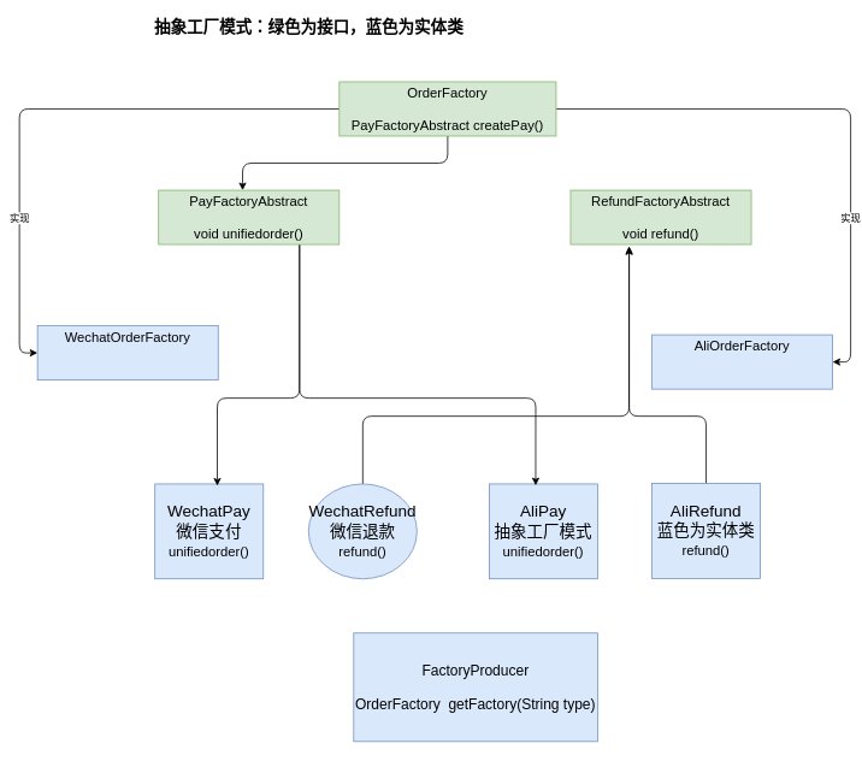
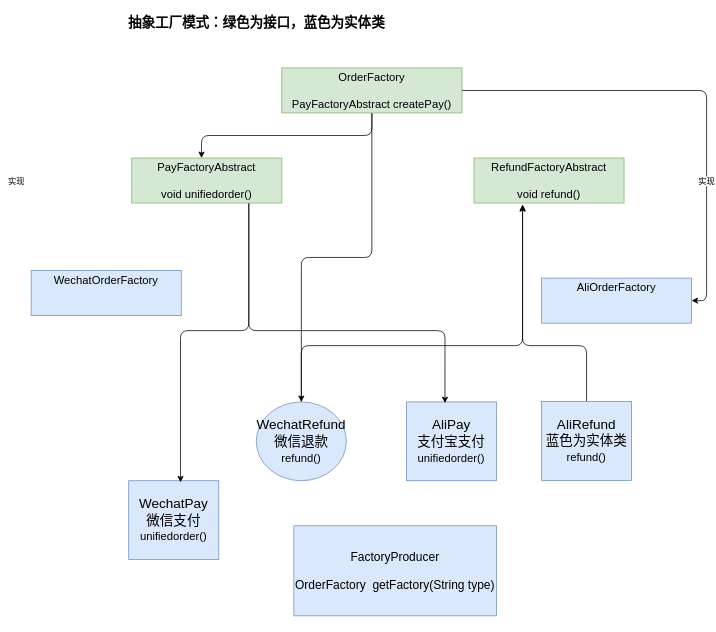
  <mxCell id="0" />
  <mxCell id="1" parent="0" />
- <mxCell id="2" value="&lt;font style=&quot;font-size: 18px&quot;&gt;WechatPay&lt;br&gt;微信支付&lt;br&gt;&lt;span style=&quot;font-size: 15px&quot;&gt;unifiedorder()&lt;/span&gt;&lt;br&gt;&lt;/font&gt;" style="rounded=0;whiteSpace=wrap;html=1;fillColor=#dae8fc;strokeColor=#6c8ebf;" vertex="1" parent="1"><mxGeometry x="171" y="535" width="120" height="105" as="geometry" /></mxCell>
- <mxCell id="3" value="&lt;font style=&quot;font-size: 18px&quot;&gt;AliPay&lt;br&gt;抽象工厂模式&lt;br&gt;&lt;span style=&quot;font-size: 15px&quot;&gt;unifiedorder()&lt;/span&gt;&lt;br&gt;&lt;/font&gt;" style="rounded=0;whiteSpace=wrap;html=1;fillColor=#dae8fc;strokeColor=#6c8ebf;" vertex="1" parent="1"><mxGeometry x="541" y="535" width="120" height="105" as="geometry" /></mxCell>
+ <mxCell id="2" value="&lt;font style=&quot;font-size: 18px&quot;&gt;WechatPay&lt;br&gt;微信支付&lt;br&gt;&lt;span style=&quot;font-size: 15px&quot;&gt;unifiedorder()&lt;/span&gt;&lt;br&gt;&lt;/font&gt;" style="rounded=0;whiteSpace=wrap;html=1;fillColor=#dae8fc;strokeColor=#6c8ebf;" vertex="1" parent="1"><mxGeometry x="171" y="640" width="120" height="105" as="geometry" /></mxCell>
+ <mxCell id="3" value="&lt;font style=&quot;font-size: 18px&quot;&gt;AliPay&lt;br&gt;支付宝支付&lt;br&gt;&lt;span style=&quot;font-size: 15px&quot;&gt;unifiedorder()&lt;/span&gt;&lt;br&gt;&lt;/font&gt;" style="rounded=0;whiteSpace=wrap;html=1;fillColor=#dae8fc;strokeColor=#6c8ebf;" vertex="1" parent="1"><mxGeometry x="541" y="535" width="120" height="105" as="geometry" /></mxCell>
  <mxCell id="4" value="&lt;font style=&quot;font-size: 18px&quot;&gt;&lt;b&gt;抽象工厂模式：绿色为接口，蓝色为实体类&lt;/b&gt;&lt;/font&gt;" style="text;html=1;align=center;verticalAlign=middle;resizable=0;points=[];autosize=1;" vertex="1" parent="1"><mxGeometry x="161" y="20" width="360" height="20" as="geometry" /></mxCell>
  <mxCell id="5" style="edgeStyle=orthogonalEdgeStyle;rounded=1;orthogonalLoop=1;jettySize=auto;html=1;entryX=0.465;entryY=0;entryDx=0;entryDy=0;entryPerimeter=0;" edge="1" parent="1" source="9" target="12"><mxGeometry relative="1" as="geometry" /></mxCell>
  <mxCell id="6" style="edgeStyle=orthogonalEdgeStyle;rounded=1;orthogonalLoop=1;jettySize=auto;html=1;entryX=1;entryY=0.5;entryDx=0;entryDy=0;" edge="1" parent="1" source="9" target="15"><mxGeometry relative="1" as="geometry" /></mxCell>
  <mxCell id="7" value="实现" style="edgeLabel;html=1;align=center;verticalAlign=middle;resizable=0;points=[];" vertex="1" connectable="0" parent="6"><mxGeometry x="-0.284" y="-2" relative="1" as="geometry"><mxPoint x="101.29" y="118" as="offset" /></mxGeometry></mxCell>
- <mxCell id="8" style="edgeStyle=orthogonalEdgeStyle;rounded=1;orthogonalLoop=1;jettySize=auto;html=1;entryX=0;entryY=0.5;entryDx=0;entryDy=0;" edge="1" parent="1" source="9" target="14"><mxGeometry relative="1" as="geometry" /></mxCell>
+ <mxCell id="8" style="edgeStyle=orthogonalEdgeStyle;rounded=1;orthogonalLoop=1;jettySize=auto;html=1;" edge="1" parent="1" source="9" target="17"><mxGeometry relative="1" as="geometry" /></mxCell>
  <mxCell id="9" value="&lt;font style=&quot;font-size: 15px&quot;&gt;OrderFactory&lt;br&gt;&lt;br&gt;PayFactoryAbstract createPay()&lt;br&gt;&lt;/font&gt;" style="rounded=0;whiteSpace=wrap;html=1;fillColor=#d5e8d4;strokeColor=#82b366;" vertex="1" parent="1"><mxGeometry x="375" y="90" width="240" height="60" as="geometry" /></mxCell>
  <mxCell id="10" style="edgeStyle=orthogonalEdgeStyle;rounded=1;orthogonalLoop=1;jettySize=auto;html=1;entryX=0.575;entryY=0.019;entryDx=0;entryDy=0;entryPerimeter=0;" edge="1" parent="1" source="12" target="2"><mxGeometry relative="1" as="geometry"><Array as="points"><mxPoint x="331" y="440" /><mxPoint x="240" y="440" /></Array></mxGeometry></mxCell>
  <mxCell id="11" style="edgeStyle=orthogonalEdgeStyle;rounded=1;orthogonalLoop=1;jettySize=auto;html=1;entryX=0.428;entryY=0.015;entryDx=0;entryDy=0;entryPerimeter=0;" edge="1" parent="1" source="12" target="3"><mxGeometry relative="1" as="geometry"><Array as="points"><mxPoint x="331" y="440" /><mxPoint x="592" y="440" /></Array></mxGeometry></mxCell>
  <mxCell id="12" value="&lt;font style=&quot;font-size: 15px&quot;&gt;PayFactoryAbstract&lt;br&gt;&lt;br&gt;void unifiedorder()&lt;/font&gt;" style="rounded=0;whiteSpace=wrap;html=1;fillColor=#d5e8d4;strokeColor=#82b366;" vertex="1" parent="1"><mxGeometry x="175" y="210" width="200" height="60" as="geometry" /></mxCell>
  <mxCell id="13" value="&lt;font style=&quot;font-size: 15px&quot;&gt;RefundFactoryAbstract&lt;br&gt;&lt;br&gt;void refund()&lt;/font&gt;" style="rounded=0;whiteSpace=wrap;html=1;fillColor=#d5e8d4;strokeColor=#82b366;" vertex="1" parent="1"><mxGeometry x="631" y="210" width="200" height="60" as="geometry" /></mxCell>
  <mxCell id="14" value="&lt;font style=&quot;font-size: 15px&quot;&gt;WechatOrderFactory&lt;br&gt;&lt;br&gt;&lt;br&gt;&lt;/font&gt;" style="rounded=0;whiteSpace=wrap;html=1;fillColor=#dae8fc;strokeColor=#6c8ebf;" vertex="1" parent="1"><mxGeometry x="41" y="360" width="200" height="60" as="geometry" /></mxCell>
  <mxCell id="15" value="&lt;font style=&quot;font-size: 15px&quot;&gt;AliOrderFactory&lt;br&gt;&lt;br&gt;&lt;br&gt;&lt;/font&gt;" style="rounded=0;whiteSpace=wrap;html=1;fillColor=#dae8fc;strokeColor=#6c8ebf;" vertex="1" parent="1"><mxGeometry x="721" y="370" width="200" height="60" as="geometry" /></mxCell>
  <mxCell id="16" style="edgeStyle=orthogonalEdgeStyle;rounded=1;orthogonalLoop=1;jettySize=auto;html=1;entryX=0.324;entryY=1.051;entryDx=0;entryDy=0;entryPerimeter=0;" edge="1" parent="1" source="17" target="13"><mxGeometry relative="1" as="geometry"><Array as="points"><mxPoint x="401" y="460" /><mxPoint x="696" y="460" /></Array></mxGeometry></mxCell>
  <mxCell id="17" value="&lt;font style=&quot;font-size: 18px&quot;&gt;WechatRefund&lt;br&gt;微信退款&lt;br&gt;&lt;span style=&quot;font-size: 15px&quot;&gt;refund()&lt;/span&gt;&lt;br&gt;&lt;/font&gt;" style="ellipse;whiteSpace=wrap;html=1;fillColor=#dae8fc;strokeColor=#6c8ebf;" vertex="1" parent="1"><mxGeometry x="341" y="535" width="120" height="105" as="geometry" /></mxCell>
  <mxCell id="18" style="edgeStyle=orthogonalEdgeStyle;rounded=1;orthogonalLoop=1;jettySize=auto;html=1;entryX=0.324;entryY=1.031;entryDx=0;entryDy=0;entryPerimeter=0;" edge="1" parent="1" source="19" target="13"><mxGeometry relative="1" as="geometry"><Array as="points"><mxPoint x="781" y="460" /><mxPoint x="696" y="460" /></Array></mxGeometry></mxCell>
  <mxCell id="19" value="&lt;font style=&quot;font-size: 18px&quot;&gt;AliRefund&lt;br&gt;蓝色为实体类&lt;br&gt;&lt;span style=&quot;font-size: 15px&quot;&gt;refund()&lt;/span&gt;&lt;br&gt;&lt;/font&gt;" style="rounded=0;whiteSpace=wrap;html=1;fillColor=#dae8fc;strokeColor=#6c8ebf;" vertex="1" parent="1"><mxGeometry x="721" y="534.5" width="120" height="105" as="geometry" /></mxCell>
  <mxCell id="20" value="实现" style="edgeLabel;html=1;align=center;verticalAlign=middle;resizable=0;points=[];" vertex="1" connectable="0" parent="1"><mxGeometry x="20.996" y="240" as="geometry" /></mxCell>
  <mxCell id="21" value="&lt;font style=&quot;font-size: 16px&quot;&gt;FactoryProducer&lt;br&gt;&lt;br&gt;OrderFactory&amp;nbsp; getFactory(String type)&lt;br&gt;&lt;/font&gt;" style="rounded=0;whiteSpace=wrap;html=1;fillColor=#dae8fc;strokeColor=#6c8ebf;" vertex="1" parent="1"><mxGeometry x="391" y="700" width="270" height="120" as="geometry" /></mxCell>
